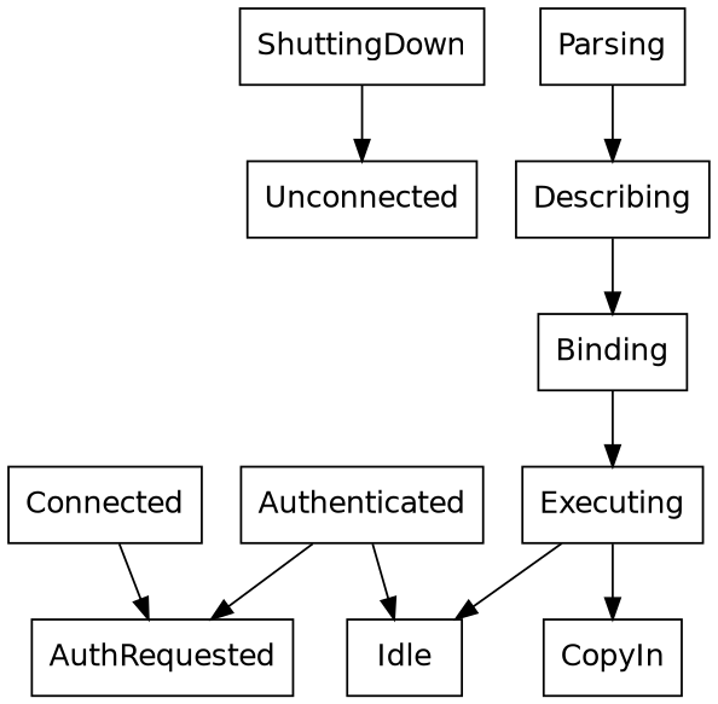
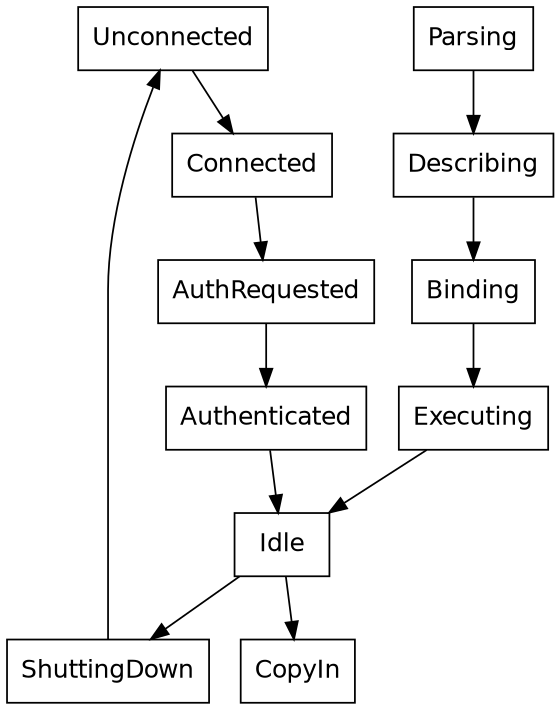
  digraph {
    fontname="DejaVu Sans"
    node [fontname="DejaVu Sans" shape=box]
    edge [fontname="DejaVu Sans"]
    Unconnected
    Connected
    AuthRequested
    Authenticated
    Idle
    ShuttingDown
    CopyIn
    Parsing
    Describing
    Binding
    Executing
+   Unconnected -> Connected
    Connected -> AuthRequested
-   Authenticated -> AuthRequested
+   AuthRequested -> Authenticated
    Authenticated -> Idle
-   Executing -> CopyIn
+   Idle -> ShuttingDown
+   Idle -> CopyIn
    ShuttingDown -> Unconnected
    Parsing -> Describing
    Describing -> Binding
    Binding -> Executing
    Executing -> Idle
  }
